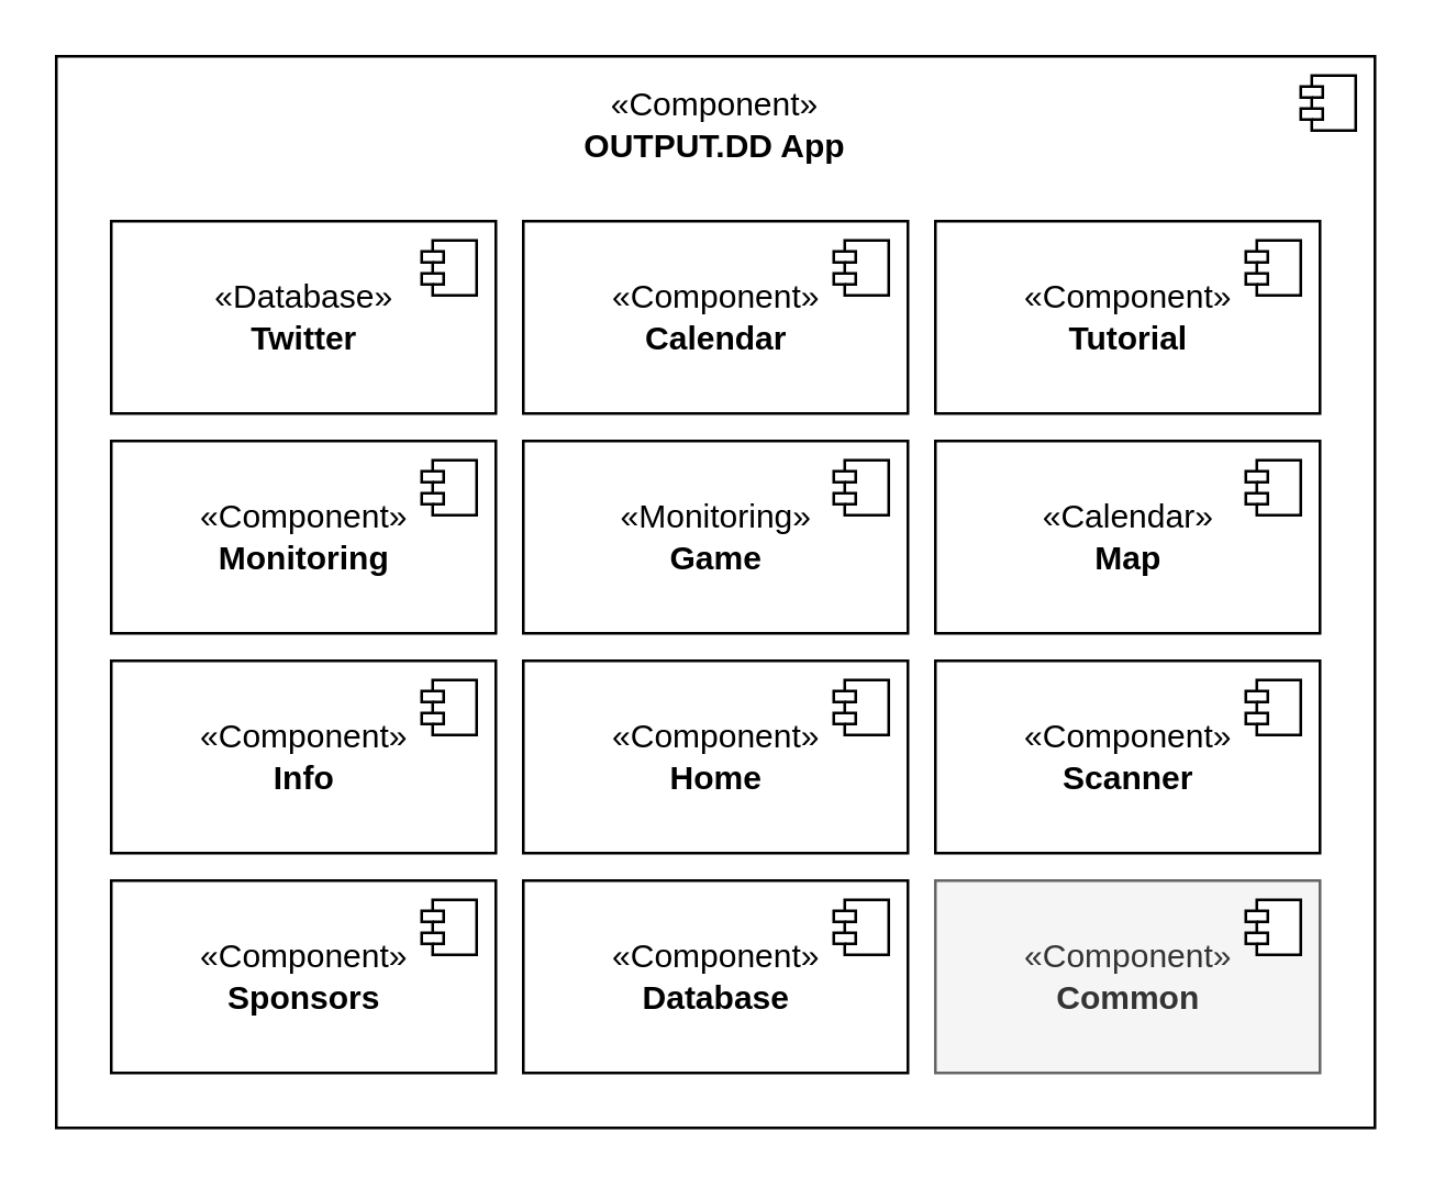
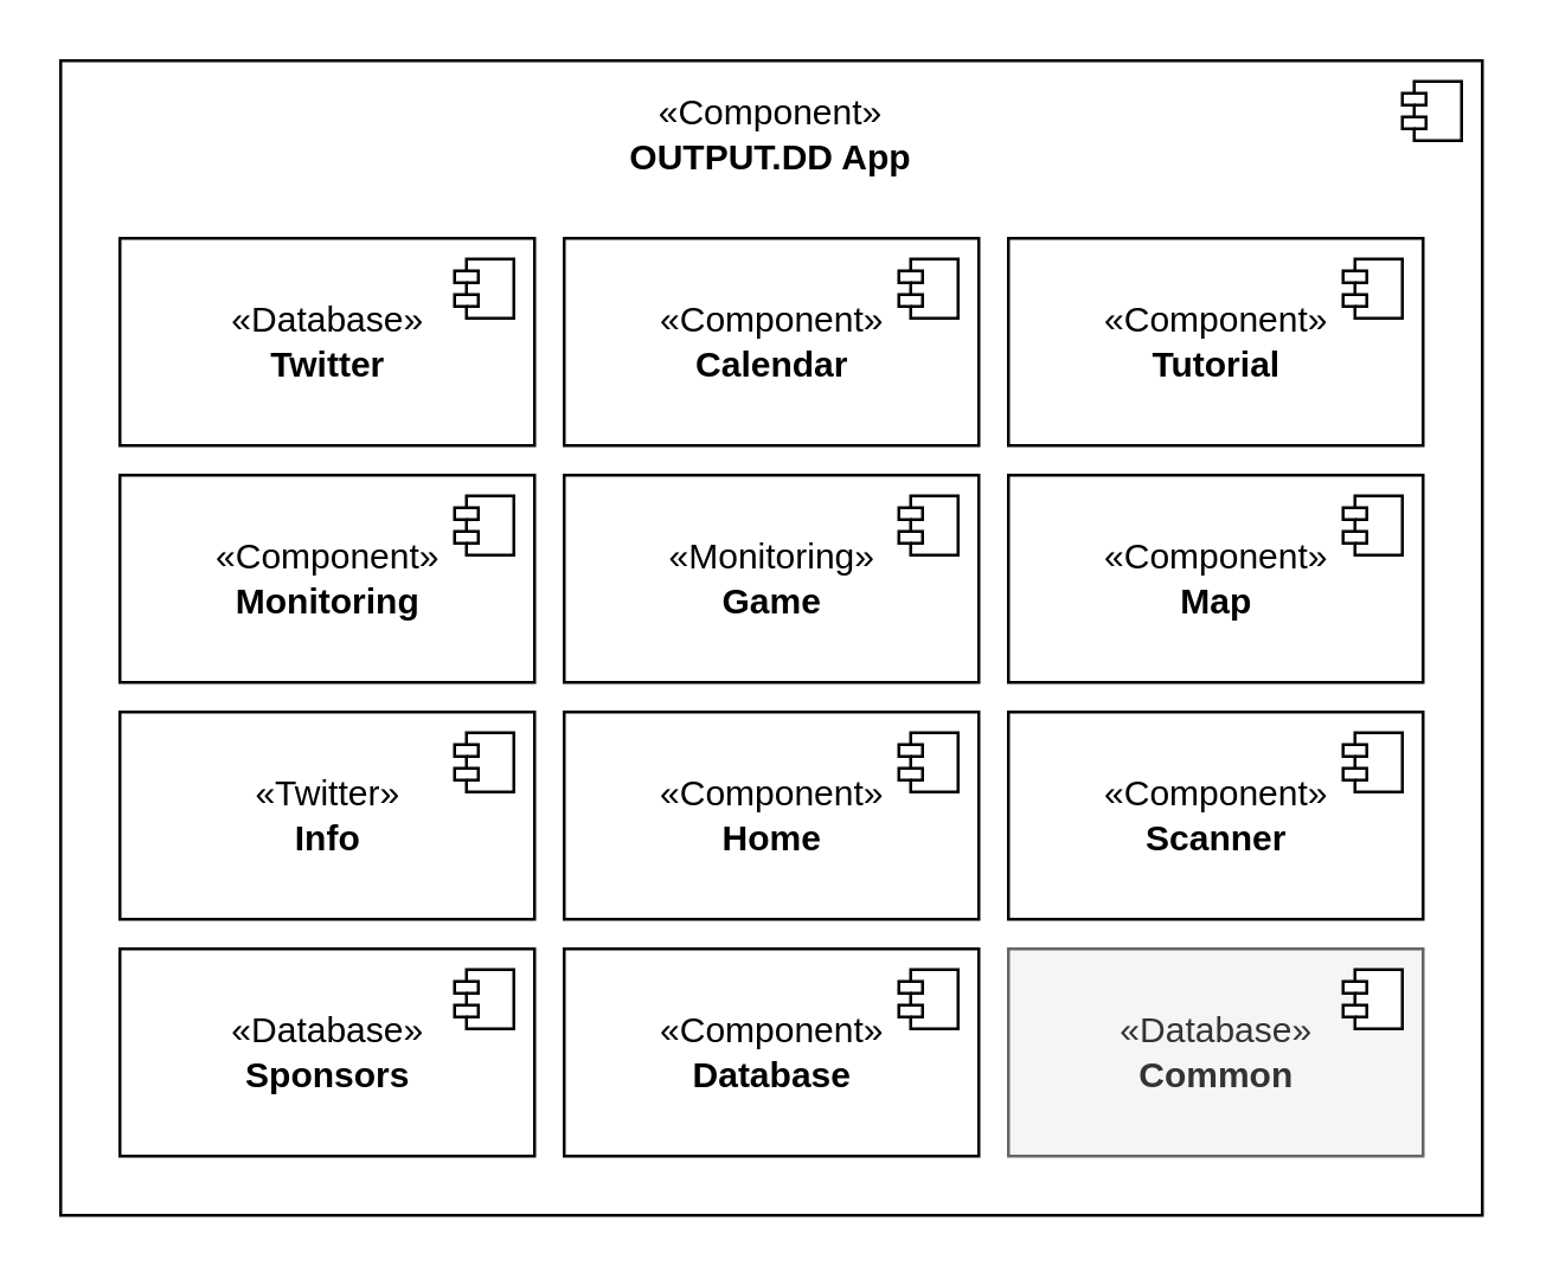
  <mxCell id="0" />
  <mxCell id="1" parent="0" />
  <mxCell id="2" value="" style="html=1;dropTarget=0;" vertex="1" parent="1"><mxGeometry x="20" y="20" width="480" height="390" as="geometry" /></mxCell>
  <mxCell id="3" value="" style="shape=component;jettyWidth=8;jettyHeight=4;" vertex="1" parent="2"><mxGeometry x="1" width="20" height="20" relative="1" as="geometry"><mxPoint x="-27" y="7" as="offset" /></mxGeometry></mxCell>
  <mxCell id="4" value="&lt;span&gt;«Component»&lt;/span&gt;&lt;br&gt;&lt;b&gt;OUTPUT.DD App&lt;/b&gt;" style="text;html=1;strokeColor=none;fillColor=none;align=center;verticalAlign=middle;whiteSpace=wrap;rounded=0;" vertex="1" parent="1"><mxGeometry x="190" y="40" width="140" height="10" as="geometry" /></mxCell>
  <mxCell id="5" value="«Component»&lt;br&gt;&lt;b&gt;Calendar&lt;/b&gt;" style="html=1;dropTarget=0;" vertex="1" parent="1"><mxGeometry x="190" y="80" width="140" height="70" as="geometry" /></mxCell>
  <mxCell id="6" value="" style="shape=component;jettyWidth=8;jettyHeight=4;" vertex="1" parent="5"><mxGeometry x="1" width="20" height="20" relative="1" as="geometry"><mxPoint x="-27" y="7" as="offset" /></mxGeometry></mxCell>
- <mxCell id="7" value="«Component»&lt;br&gt;&lt;b&gt;Common&lt;/b&gt;" style="html=1;dropTarget=0;fillColor=#f5f5f5;strokeColor=#666666;fontColor=#333333;" vertex="1" parent="1"><mxGeometry x="340" y="320" width="140" height="70" as="geometry" /></mxCell>
+ <mxCell id="7" value="«Database»&lt;br&gt;&lt;b&gt;Common&lt;/b&gt;" style="html=1;dropTarget=0;fillColor=#f5f5f5;strokeColor=#666666;fontColor=#333333;" vertex="1" parent="1"><mxGeometry x="340" y="320" width="140" height="70" as="geometry" /></mxCell>
  <mxCell id="8" value="" style="shape=component;jettyWidth=8;jettyHeight=4;" vertex="1" parent="7"><mxGeometry x="1" width="20" height="20" relative="1" as="geometry"><mxPoint x="-27" y="7" as="offset" /></mxGeometry></mxCell>
  <mxCell id="9" value="«Monitoring»&lt;br&gt;&lt;b&gt;Game&lt;/b&gt;" style="html=1;dropTarget=0;" vertex="1" parent="1"><mxGeometry x="190" y="160" width="140" height="70" as="geometry" /></mxCell>
  <mxCell id="10" value="" style="shape=component;jettyWidth=8;jettyHeight=4;" vertex="1" parent="9"><mxGeometry x="1" width="20" height="20" relative="1" as="geometry"><mxPoint x="-27" y="7" as="offset" /></mxGeometry></mxCell>
  <mxCell id="11" value="«Component»&lt;br&gt;&lt;b&gt;Monitoring&lt;/b&gt;" style="html=1;dropTarget=0;" vertex="1" parent="1"><mxGeometry x="40" y="160" width="140" height="70" as="geometry" /></mxCell>
  <mxCell id="12" value="" style="shape=component;jettyWidth=8;jettyHeight=4;" vertex="1" parent="11"><mxGeometry x="1" width="20" height="20" relative="1" as="geometry"><mxPoint x="-27" y="7" as="offset" /></mxGeometry></mxCell>
- <mxCell id="13" value="«Calendar»&lt;br&gt;&lt;b&gt;Map&lt;/b&gt;" style="html=1;dropTarget=0;" vertex="1" parent="1"><mxGeometry x="340" y="160" width="140" height="70" as="geometry" /></mxCell>
+ <mxCell id="13" value="«Component»&lt;br&gt;&lt;b&gt;Map&lt;/b&gt;" style="html=1;dropTarget=0;" vertex="1" parent="1"><mxGeometry x="340" y="160" width="140" height="70" as="geometry" /></mxCell>
  <mxCell id="14" value="" style="shape=component;jettyWidth=8;jettyHeight=4;" vertex="1" parent="13"><mxGeometry x="1" width="20" height="20" relative="1" as="geometry"><mxPoint x="-27" y="7" as="offset" /></mxGeometry></mxCell>
  <mxCell id="15" value="«Component»&lt;br&gt;&lt;b&gt;Home&lt;/b&gt;" style="html=1;dropTarget=0;" vertex="1" parent="1"><mxGeometry x="190" y="240" width="140" height="70" as="geometry" /></mxCell>
  <mxCell id="16" value="" style="shape=component;jettyWidth=8;jettyHeight=4;" vertex="1" parent="15"><mxGeometry x="1" width="20" height="20" relative="1" as="geometry"><mxPoint x="-27" y="7" as="offset" /></mxGeometry></mxCell>
  <mxCell id="17" value="«Component»&lt;br&gt;&lt;b&gt;Scanner&lt;/b&gt;" style="html=1;dropTarget=0;" vertex="1" parent="1"><mxGeometry x="340" y="240" width="140" height="70" as="geometry" /></mxCell>
  <mxCell id="18" value="" style="shape=component;jettyWidth=8;jettyHeight=4;" vertex="1" parent="17"><mxGeometry x="1" width="20" height="20" relative="1" as="geometry"><mxPoint x="-27" y="7" as="offset" /></mxGeometry></mxCell>
  <mxCell id="19" value="«Component»&lt;br&gt;&lt;b&gt;Tutorial&lt;/b&gt;" style="html=1;dropTarget=0;" vertex="1" parent="1"><mxGeometry x="340" y="80" width="140" height="70" as="geometry" /></mxCell>
  <mxCell id="20" value="" style="shape=component;jettyWidth=8;jettyHeight=4;" vertex="1" parent="19"><mxGeometry x="1" width="20" height="20" relative="1" as="geometry"><mxPoint x="-27" y="7" as="offset" /></mxGeometry></mxCell>
  <mxCell id="21" value="«Database»&lt;br&gt;&lt;b&gt;Twitter&lt;/b&gt;" style="html=1;dropTarget=0;" vertex="1" parent="1"><mxGeometry x="40" y="80" width="140" height="70" as="geometry" /></mxCell>
  <mxCell id="22" value="" style="shape=component;jettyWidth=8;jettyHeight=4;" vertex="1" parent="21"><mxGeometry x="1" width="20" height="20" relative="1" as="geometry"><mxPoint x="-27" y="7" as="offset" /></mxGeometry></mxCell>
- <mxCell id="23" value="«Component»&lt;br&gt;&lt;b&gt;Sponsors&lt;/b&gt;" style="html=1;dropTarget=0;" vertex="1" parent="1"><mxGeometry x="40" y="320" width="140" height="70" as="geometry" /></mxCell>
+ <mxCell id="23" value="«Database»&lt;br&gt;&lt;b&gt;Sponsors&lt;/b&gt;" style="html=1;dropTarget=0;" vertex="1" parent="1"><mxGeometry x="40" y="320" width="140" height="70" as="geometry" /></mxCell>
  <mxCell id="24" value="" style="shape=component;jettyWidth=8;jettyHeight=4;" vertex="1" parent="23"><mxGeometry x="1" width="20" height="20" relative="1" as="geometry"><mxPoint x="-27" y="7" as="offset" /></mxGeometry></mxCell>
- <mxCell id="25" value="«Component»&lt;br&gt;&lt;b&gt;Info&lt;/b&gt;" style="html=1;dropTarget=0;" vertex="1" parent="1"><mxGeometry x="40" y="240" width="140" height="70" as="geometry" /></mxCell>
+ <mxCell id="25" value="«Twitter»&lt;br&gt;&lt;b&gt;Info&lt;/b&gt;" style="html=1;dropTarget=0;" vertex="1" parent="1"><mxGeometry x="40" y="240" width="140" height="70" as="geometry" /></mxCell>
  <mxCell id="26" value="" style="shape=component;jettyWidth=8;jettyHeight=4;" vertex="1" parent="25"><mxGeometry x="1" width="20" height="20" relative="1" as="geometry"><mxPoint x="-27" y="7" as="offset" /></mxGeometry></mxCell>
  <mxCell id="27" value="«Component»&lt;br&gt;&lt;b&gt;Database&lt;/b&gt;" style="html=1;dropTarget=0;" vertex="1" parent="1"><mxGeometry x="190" y="320" width="140" height="70" as="geometry" /></mxCell>
  <mxCell id="28" value="" style="shape=component;jettyWidth=8;jettyHeight=4;" vertex="1" parent="27"><mxGeometry x="1" width="20" height="20" relative="1" as="geometry"><mxPoint x="-27" y="7" as="offset" /></mxGeometry></mxCell>
